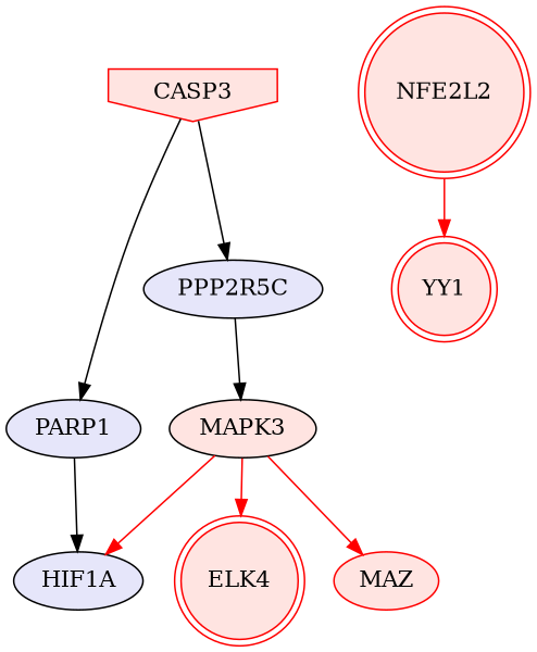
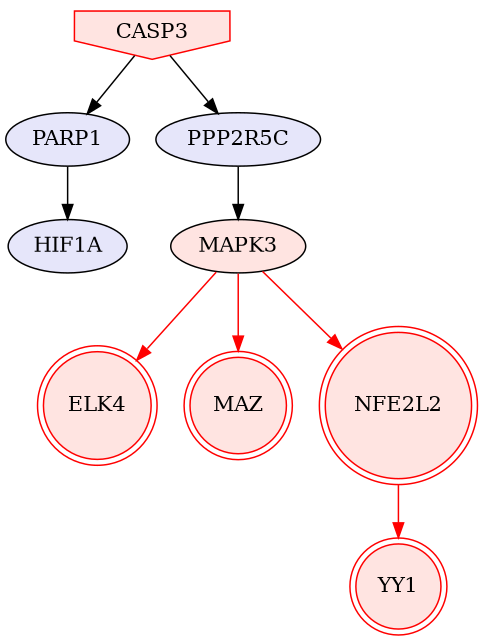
  digraph {
    node [color=red fillcolor=mistyrose style=filled]
    edge [color=black penwidth=1]
    CASP3 [shape=invhouse]
    PARP1 [fillcolor=lavender color=""]
    PPP2R5C [fillcolor=lavender color=""]
    HIF1A [fillcolor=lavender color=""]
    MAPK3 [color=""]
    ELK4 [shape=doublecircle]
-   MAZ [shape=ellipse]
+   MAZ [shape=doublecircle]
    NFE2L2 [shape=doublecircle]
    YY1 [shape=doublecircle]
    CASP3 -> PARP1
    CASP3 -> PPP2R5C
    PARP1 -> HIF1A
    PPP2R5C -> MAPK3
    MAPK3 -> ELK4 [color=red]
    MAPK3 -> MAZ [color=red]
-   MAPK3 -> HIF1A [color=red]
+   MAPK3 -> NFE2L2 [color=red]
    NFE2L2 -> YY1 [color=red]
  }
